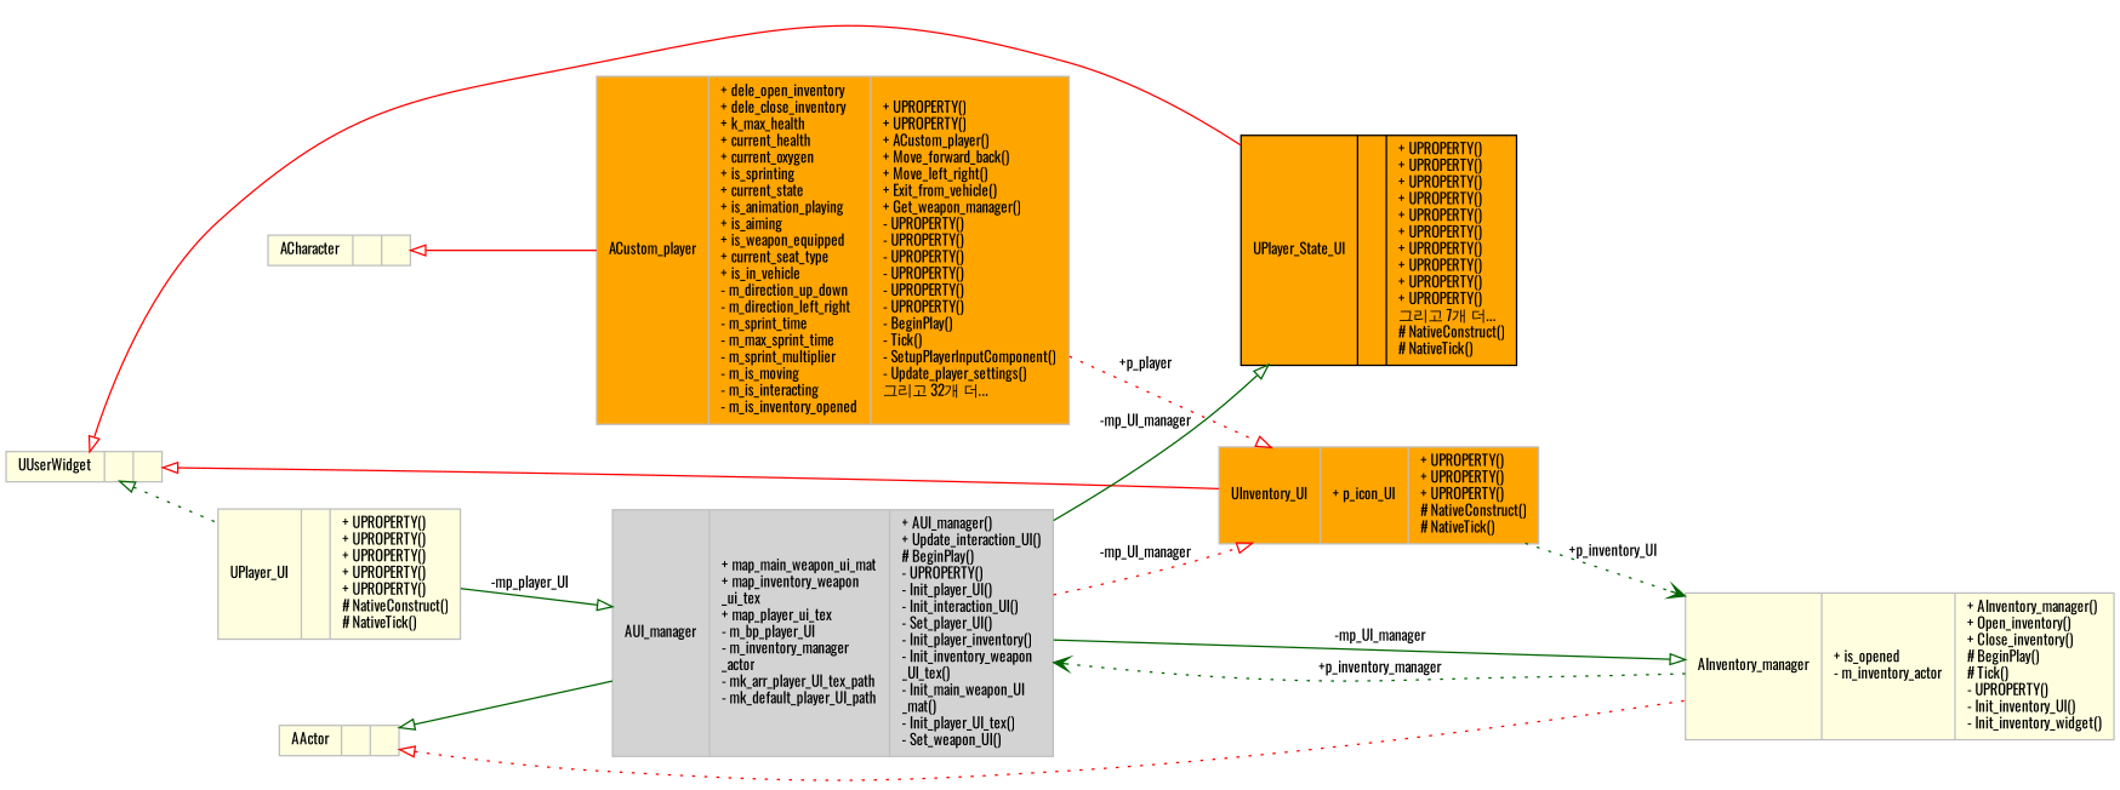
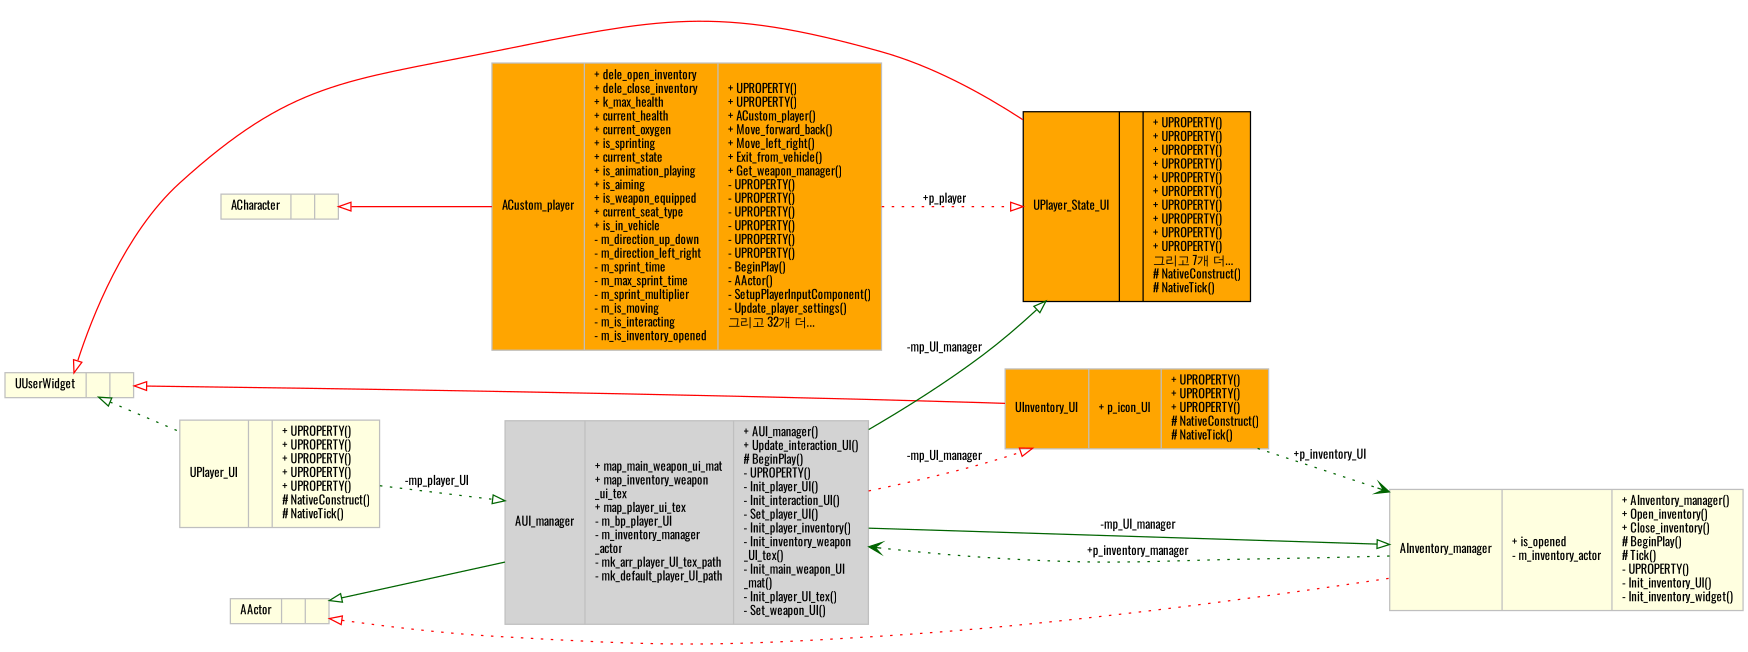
  digraph {
    fontname=Oswald
    rankdir=LR
    node [color=grey75 fillcolor=lightyellow fontname=Oswald fontsize=10 shape=record style=filled]
    edge [color=darkgreen fontname=Oswald fontsize=10 labelfontname=Helvetica labelfontsize=10 style=dotted]
    n1 [color=black fillcolor=orange fontcolor=black height=0.2 label="{UPlayer_State_UI\n||+ UPROPERTY()\l+ UPROPERTY()\l+ UPROPERTY()\l+ UPROPERTY()\l+ UPROPERTY()\l+ UPROPERTY()\l+ UPROPERTY()\l+ UPROPERTY()\l+ UPROPERTY()\l+ UPROPERTY()\l그리고 7개 더...\l# NativeConstruct()\l# NativeTick()\l}" width=0.4]
    n2 [height=0.2 label="{UUserWidget\n||}" width=0.4]
    n3 [height=0.2 label="{UPlayer_UI\n||+ UPROPERTY()\l+ UPROPERTY()\l+ UPROPERTY()\l+ UPROPERTY()\l+ UPROPERTY()\l# NativeConstruct()\l# NativeTick()\l}" width=0.4]
    n4 [fillcolor=orange height=0.2 label="{UInventory_UI\n|+ p_icon_UI\l|+ UPROPERTY()\l+ UPROPERTY()\l+ UPROPERTY()\l# NativeConstruct()\l# NativeTick()\l}" width=0.4]
    n5 [fillcolor=lightgrey height=0.2 label="{AUI_manager\n|+ map_main_weapon_ui_mat\l+ map_inventory_weapon\l_ui_tex\l+ map_player_ui_tex\l- m_bp_player_UI\l- m_inventory_manager\l_actor\l- mk_arr_player_UI_tex_path\l- mk_default_player_UI_path\l|+ AUI_manager()\l+ Update_interaction_UI()\l# BeginPlay()\l- UPROPERTY()\l- Init_player_UI()\l- Init_interaction_UI()\l- Set_player_UI()\l- Init_player_inventory()\l- Init_inventory_weapon\l_UI_tex()\l- Init_main_weapon_UI\l_mat()\l- Init_player_UI_tex()\l- Set_weapon_UI()\l}" width=0.4]
    n6 [height=0.2 label="{AInventory_manager\n|+ is_opened\l- m_inventory_actor\l|+ AInventory_manager()\l+ Open_inventory()\l+ Close_inventory()\l# BeginPlay()\l# Tick()\l- UPROPERTY()\l- Init_inventory_UI()\l- Init_inventory_widget()\l}" width=0.4]
    n7 [height=0.2 label="{AActor\n||}" width=0.4]
-   n8 [fillcolor=orange height=0.2 label="{ACustom_player\n|+ dele_open_inventory\l+ dele_close_inventory\l+ k_max_health\l+ current_health\l+ current_oxygen\l+ is_sprinting\l+ current_state\l+ is_animation_playing\l+ is_aiming\l+ is_weapon_equipped\l+ current_seat_type\l+ is_in_vehicle\l- m_direction_up_down\l- m_direction_left_right\l- m_sprint_time\l- m_max_sprint_time\l- m_sprint_multiplier\l- m_is_moving\l- m_is_interacting\l- m_is_inventory_opened\l|+ UPROPERTY()\l+ UPROPERTY()\l+ ACustom_player()\l+ Move_forward_back()\l+ Move_left_right()\l+ Exit_from_vehicle()\l+ Get_weapon_manager()\l- UPROPERTY()\l- UPROPERTY()\l- UPROPERTY()\l- UPROPERTY()\l- UPROPERTY()\l- UPROPERTY()\l- BeginPlay()\l- Tick()\l- SetupPlayerInputComponent()\l- Update_player_settings()\l그리고 32개 더...\l}" width=0.4]
+   n8 [fillcolor=orange height=0.2 label="{ACustom_player\n|+ dele_open_inventory\l+ dele_close_inventory\l+ k_max_health\l+ current_health\l+ current_oxygen\l+ is_sprinting\l+ current_state\l+ is_animation_playing\l+ is_aiming\l+ is_weapon_equipped\l+ current_seat_type\l+ is_in_vehicle\l- m_direction_up_down\l- m_direction_left_right\l- m_sprint_time\l- m_max_sprint_time\l- m_sprint_multiplier\l- m_is_moving\l- m_is_interacting\l- m_is_inventory_opened\l|+ UPROPERTY()\l+ UPROPERTY()\l+ ACustom_player()\l+ Move_forward_back()\l+ Move_left_right()\l+ Exit_from_vehicle()\l+ Get_weapon_manager()\l- UPROPERTY()\l- UPROPERTY()\l- UPROPERTY()\l- UPROPERTY()\l- UPROPERTY()\l- UPROPERTY()\l- BeginPlay()\l- AActor()\l- SetupPlayerInputComponent()\l- Update_player_settings()\l그리고 32개 더...\l}" width=0.4]
    n9 [height=0.2 label="{ACharacter\n||}" width=0.4]
    n2 -> n1 [arrowtail=onormal color=red dir=back style=solid]
    n2 -> n3 [arrowtail=onormal dir=back]
    n2 -> n4 [arrowtail=onormal color=red dir=back style=solid]
-   n3 -> n5 [arrowhead=onormal label=" -mp_player_UI" style=solid]
+   n3 -> n5 [arrowhead=onormal label=" -mp_player_UI"]
    n4 -> n6 [arrowhead=vee label=" +p_inventory_UI"]
    n5 -> n1 [arrowhead=onormal label=" -mp_UI_manager" style=solid]
    n5 -> n4 [arrowhead=onormal color=red label=" -mp_UI_manager"]
    n5 -> n6 [arrowhead=onormal label=" -mp_UI_manager" style=solid]
    n6 -> n5 [arrowhead=vee label=" +p_inventory_manager"]
    n7 -> n5 [arrowtail=onormal dir=back style=solid]
    n7 -> n6 [arrowtail=onormal color=red dir=back]
-   n8 -> n4 [arrowhead=onormal color=red label=" +p_player"]
+   n8 -> n1 [arrowhead=onormal color=red label=" +p_player"]
    n9 -> n8 [arrowtail=onormal color=red dir=back style=solid]
  }
